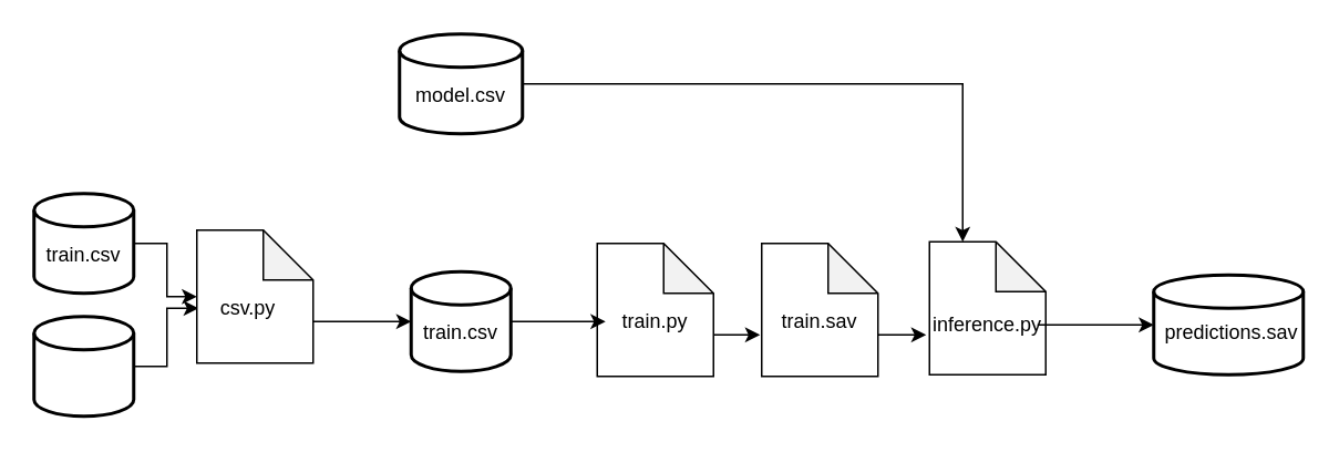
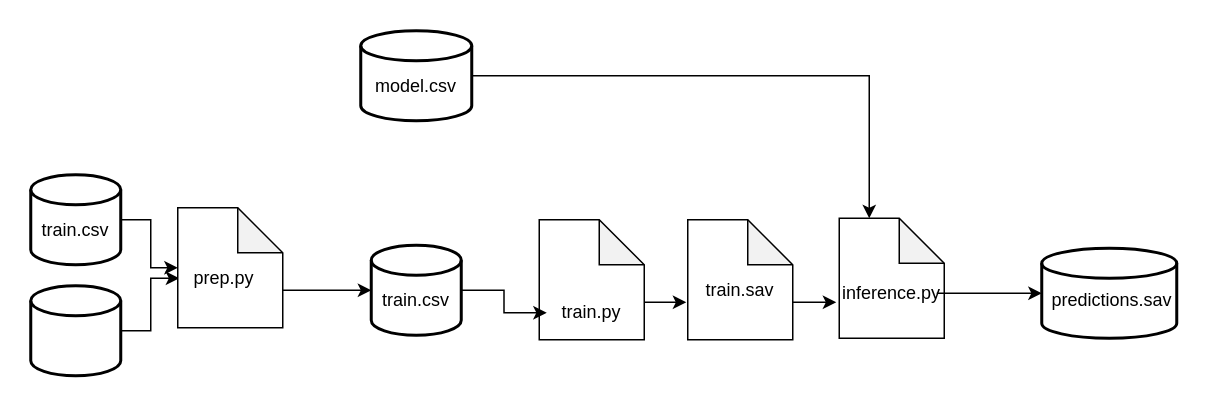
  <mxCell id="0" />
  <mxCell id="1" parent="0" />
  <mxCell id="2" style="edgeStyle=orthogonalEdgeStyle;rounded=0;orthogonalLoop=1;jettySize=auto;html=1;exitX=1;exitY=0.5;exitDx=0;exitDy=0;exitPerimeter=0;" edge="1" parent="1" source="3" target="7"><mxGeometry relative="1" as="geometry" /></mxCell>
  <mxCell id="3" value="" style="strokeWidth=2;html=1;shape=mxgraph.flowchart.database;whiteSpace=wrap;" vertex="1" parent="1"><mxGeometry x="20" y="190" width="60" height="60" as="geometry" /></mxCell>
  <mxCell id="4" value="" style="strokeWidth=2;html=1;shape=mxgraph.flowchart.database;whiteSpace=wrap;" vertex="1" parent="1"><mxGeometry x="20" y="116" width="60" height="60" as="geometry" /></mxCell>
  <mxCell id="5" value="train.csv" style="text;html=1;align=center;verticalAlign=middle;whiteSpace=wrap;rounded=0;" vertex="1" parent="1"><mxGeometry x="35" y="138" width="30" height="30" as="geometry" /></mxCell>
  <mxCell id="6" value="" style="shape=note;whiteSpace=wrap;html=1;backgroundOutline=1;darkOpacity=0.05;" vertex="1" parent="1"><mxGeometry x="118" y="138" width="70" height="80" as="geometry" /></mxCell>
- <mxCell id="7" value="csv.py" style="text;html=1;align=center;verticalAlign=middle;whiteSpace=wrap;rounded=0;" vertex="1" parent="1"><mxGeometry x="119" y="170" width="60" height="30" as="geometry" /></mxCell>
+ <mxCell id="7" value="prep.py" style="text;html=1;align=center;verticalAlign=middle;whiteSpace=wrap;rounded=0;" vertex="1" parent="1"><mxGeometry x="119" y="170" width="60" height="30" as="geometry" /></mxCell>
  <mxCell id="8" value="" style="shape=note;whiteSpace=wrap;html=1;backgroundOutline=1;darkOpacity=0.05;" vertex="1" parent="1"><mxGeometry x="359" y="146" width="70" height="80" as="geometry" /></mxCell>
- <mxCell id="9" value="train.py" style="text;html=1;align=center;verticalAlign=middle;whiteSpace=wrap;rounded=0;" vertex="1" parent="1"><mxGeometry x="364" y="178" width="60" height="30" as="geometry" /></mxCell>
+ <mxCell id="9" value="train.py" style="text;html=1;align=center;verticalAlign=middle;whiteSpace=wrap;rounded=0;" vertex="1" parent="1"><mxGeometry x="364" y="193" width="60" height="30" as="geometry" /></mxCell>
  <mxCell id="10" value="" style="shape=note;whiteSpace=wrap;html=1;backgroundOutline=1;darkOpacity=0.05;" vertex="1" parent="1"><mxGeometry x="559" y="145" width="70" height="80" as="geometry" /></mxCell>
  <mxCell id="11" value="inference.py" style="text;html=1;align=center;verticalAlign=middle;whiteSpace=wrap;rounded=0;" vertex="1" parent="1"><mxGeometry x="564" y="180" width="60" height="30" as="geometry" /></mxCell>
  <mxCell id="12" style="edgeStyle=orthogonalEdgeStyle;rounded=0;orthogonalLoop=1;jettySize=auto;html=1;exitX=1;exitY=0.5;exitDx=0;exitDy=0;exitPerimeter=0;entryX=0;entryY=0.5;entryDx=0;entryDy=0;" edge="1" parent="1" source="13" target="9"><mxGeometry relative="1" as="geometry" /></mxCell>
  <mxCell id="13" value="" style="strokeWidth=2;html=1;shape=mxgraph.flowchart.database;whiteSpace=wrap;" vertex="1" parent="1"><mxGeometry x="247" y="163" width="60" height="60" as="geometry" /></mxCell>
  <mxCell id="14" value="train.csv" style="text;html=1;align=center;verticalAlign=middle;whiteSpace=wrap;rounded=0;" vertex="1" parent="1"><mxGeometry x="262" y="185" width="30" height="30" as="geometry" /></mxCell>
  <mxCell id="15" value="" style="strokeWidth=2;html=1;shape=mxgraph.flowchart.database;whiteSpace=wrap;" vertex="1" parent="1"><mxGeometry x="240" y="20" width="74" height="60" as="geometry" /></mxCell>
  <mxCell id="16" value="model.csv" style="text;html=1;align=center;verticalAlign=middle;whiteSpace=wrap;rounded=0;" vertex="1" parent="1"><mxGeometry x="262" y="42" width="30" height="30" as="geometry" /></mxCell>
  <mxCell id="17" style="edgeStyle=orthogonalEdgeStyle;rounded=0;orthogonalLoop=1;jettySize=auto;html=1;exitX=1;exitY=0.5;exitDx=0;exitDy=0;exitPerimeter=0;entryX=0;entryY=0.5;entryDx=0;entryDy=0;entryPerimeter=0;" edge="1" parent="1" source="4" target="6"><mxGeometry relative="1" as="geometry" /></mxCell>
  <mxCell id="18" style="edgeStyle=orthogonalEdgeStyle;rounded=0;orthogonalLoop=1;jettySize=auto;html=1;exitX=0;exitY=0;exitDx=70;exitDy=55;exitPerimeter=0;entryX=0;entryY=0.5;entryDx=0;entryDy=0;entryPerimeter=0;" edge="1" parent="1" source="6" target="13"><mxGeometry relative="1" as="geometry" /></mxCell>
  <mxCell id="19" value="" style="strokeWidth=2;html=1;shape=mxgraph.flowchart.database;whiteSpace=wrap;" vertex="1" parent="1"><mxGeometry x="694" y="165" width="90" height="60" as="geometry" /></mxCell>
  <mxCell id="20" value="predictions.sav" style="text;html=1;align=center;verticalAlign=middle;whiteSpace=wrap;rounded=0;" vertex="1" parent="1"><mxGeometry x="726" y="185" width="30" height="30" as="geometry" /></mxCell>
  <mxCell id="21" value="" style="shape=note;whiteSpace=wrap;html=1;backgroundOutline=1;darkOpacity=0.05;" vertex="1" parent="1"><mxGeometry x="458" y="146" width="70" height="80" as="geometry" /></mxCell>
  <mxCell id="22" value="train.sav" style="text;html=1;align=center;verticalAlign=middle;whiteSpace=wrap;rounded=0;" vertex="1" parent="1"><mxGeometry x="463" y="178" width="60" height="30" as="geometry" /></mxCell>
  <mxCell id="23" style="edgeStyle=orthogonalEdgeStyle;rounded=0;orthogonalLoop=1;jettySize=auto;html=1;exitX=0;exitY=0;exitDx=70;exitDy=55;exitPerimeter=0;entryX=-0.014;entryY=0.688;entryDx=0;entryDy=0;entryPerimeter=0;" edge="1" parent="1" source="8" target="21"><mxGeometry relative="1" as="geometry" /></mxCell>
  <mxCell id="24" style="edgeStyle=orthogonalEdgeStyle;rounded=0;orthogonalLoop=1;jettySize=auto;html=1;exitX=0;exitY=0;exitDx=70;exitDy=55;exitPerimeter=0;entryX=-0.117;entryY=0.678;entryDx=0;entryDy=0;entryPerimeter=0;" edge="1" parent="1" source="21" target="11"><mxGeometry relative="1" as="geometry" /></mxCell>
  <mxCell id="25" style="edgeStyle=orthogonalEdgeStyle;rounded=0;orthogonalLoop=1;jettySize=auto;html=1;exitX=1;exitY=0.5;exitDx=0;exitDy=0;entryX=0;entryY=0.5;entryDx=0;entryDy=0;entryPerimeter=0;" edge="1" parent="1" source="11" target="19"><mxGeometry relative="1" as="geometry" /></mxCell>
  <mxCell id="26" style="edgeStyle=orthogonalEdgeStyle;rounded=0;orthogonalLoop=1;jettySize=auto;html=1;exitX=1;exitY=0.5;exitDx=0;exitDy=0;exitPerimeter=0;entryX=0;entryY=0;entryDx=20;entryDy=0;entryPerimeter=0;" edge="1" parent="1" source="15" target="10"><mxGeometry relative="1" as="geometry" /></mxCell>
